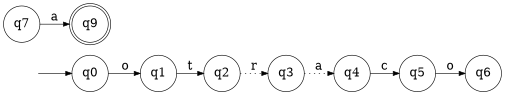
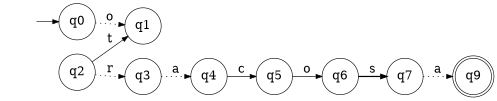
  digraph {
    rankdir=LR
    node [fontsize=20 shape=circle]
    edge [fontsize="20pt" style=solid]
    "" [shape=plaintext]
    n2 [label=q0]
    n3 [label=q1]
    n4 [label=q9 shape=doublecircle]
    n5 [label=q5]
    n6 [label=q6]
    n7 [label=q7]
    n8 [label=q2]
    n9 [label=q3]
    n10 [label=q4]
    "" -> n2
-   n2 -> n3 [label=o]
-   n3 -> n8 [label=t]
+   n2 -> n3 [label=o style=dotted]
+   n8 -> n3 [label=t]
    n5 -> n6 [label=o]
-   n7 -> n4 [label=a]
+   n6 -> n7 [label=s style=bold]
+   n7 -> n4 [label=a style=dotted]
    n8 -> n9 [label=r style=dotted]
    n9 -> n10 [label=a style=dotted]
    n10 -> n5 [label=c]
  }
